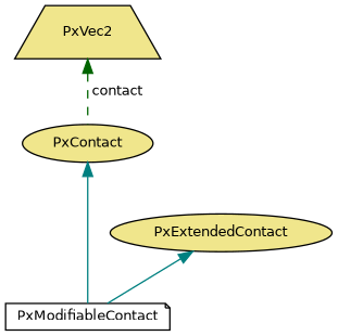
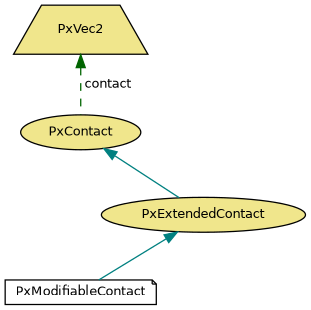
  digraph {
    node [color=black fillcolor=khaki fontname=Helvetica fontsize=10 shape=ellipse style=filled]
    edge [color=teal dir=back fontname=Helvetica fontsize=10 labelfontname=Helvetica labelfontsize=10 style=solid]
    n1 [fillcolor=white fontcolor=black height=0.2 label=PxModifiableContact shape=note width=0.4]
    n2 [height=0.2 label=PxExtendedContact width=0.4]
    n3 [height=0.2 label=PxContact width=0.4]
    n4 [height=0.2 label=PxVec2 shape=trapezium width=0.4]
    n2 -> n1
-   n3 -> n1
+   n3 -> n2
    n4 -> n3 [color=darkgreen label=" contact" style=dashed]
  }
